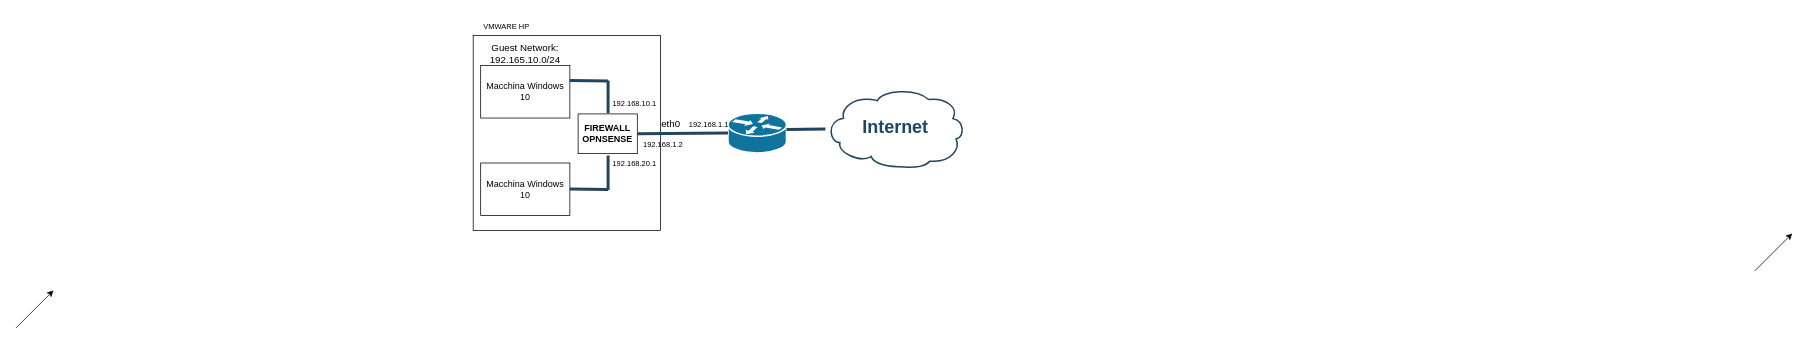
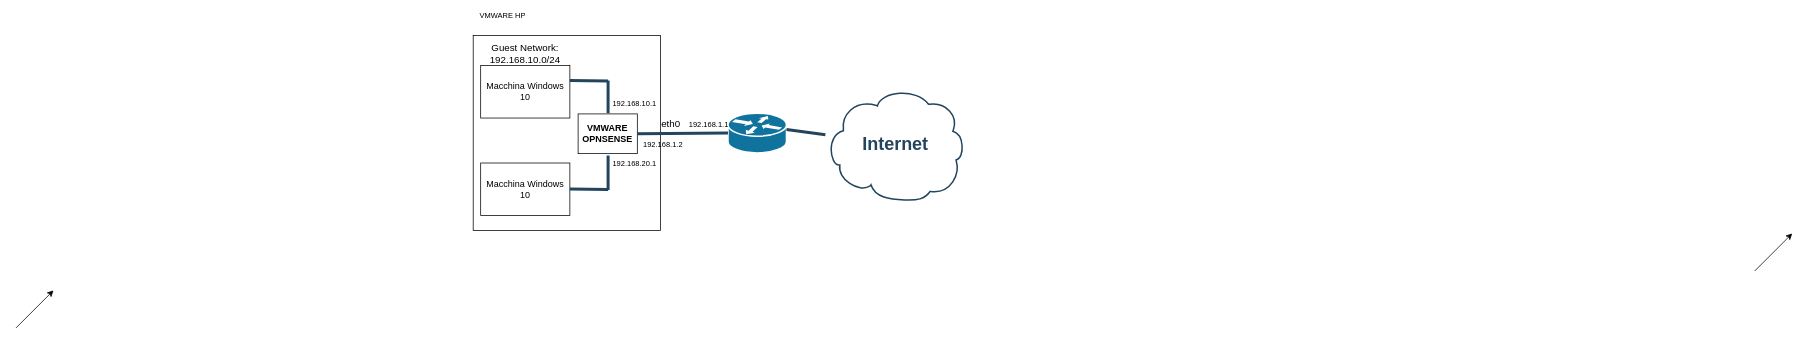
  <mxCell id="0" />
  <mxCell id="1" parent="0" />
  <mxCell id="2" value="" style="shape=mxgraph.cisco.routers.router;html=1;dashed=0;fillColor=#10739E;strokeColor=#ffffff;strokeWidth=2;verticalLabelPosition=bottom;verticalAlign=top;fontFamily=Helvetica;fontSize=36;fontColor=#FFB366" parent="1" vertex="1"><mxGeometry x="970" y="150.5" width="78" height="53" as="geometry" /></mxCell>
  <mxCell id="3" value="" style="elbow=horizontal;endArrow=none;html=1;strokeColor=#23445D;endFill=0;strokeWidth=4;rounded=1" parent="1" source="4" edge="1"><mxGeometry width="100" height="100" relative="1" as="geometry"><mxPoint x="1180" y="174.668" as="sourcePoint" /><mxPoint x="1048" y="172.328" as="targetPoint" /></mxGeometry></mxCell>
- <mxCell id="4" value="Internet" style="shape=mxgraph.cisco.storage.cloud;html=1;dashed=0;strokeColor=#23445D;fillColor=#ffffff;strokeWidth=2;fontFamily=Helvetica;fontSize=24;fontColor=#23445D;align=center;fontStyle=1" parent="1" vertex="1"><mxGeometry x="1100" y="117" width="186" height="106" as="geometry" /></mxCell>
+ <mxCell id="4" value="Internet" style="shape=mxgraph.cisco.storage.cloud;html=1;dashed=0;strokeColor=#23445D;fillColor=#ffffff;strokeWidth=2;fontFamily=Helvetica;fontSize=24;fontColor=#23445D;align=center;fontStyle=1" parent="1" vertex="1"><mxGeometry x="1100" y="117" width="186" height="150" as="geometry" /></mxCell>
  <mxCell id="5" value="" style="rounded=0;whiteSpace=wrap;html=1;" parent="1" vertex="1"><mxGeometry x="630" y="47" width="250" height="260" as="geometry" /></mxCell>
  <mxCell id="6" value="Macchina Windows 10" style="rounded=0;whiteSpace=wrap;html=1;" parent="1" vertex="1"><mxGeometry x="640" y="87" width="119" height="70" as="geometry" /></mxCell>
- <mxCell id="7" value="Guest Network: 192.165.10.0/24" style="text;html=1;strokeColor=none;fillColor=none;align=center;verticalAlign=middle;whiteSpace=wrap;rounded=0;fontSize=13;" parent="1" vertex="1"><mxGeometry x="630" y="57" width="139" height="27" as="geometry" /></mxCell>
+ <mxCell id="7" value="Guest Network: 192.168.10.0/24" style="text;html=1;strokeColor=none;fillColor=none;align=center;verticalAlign=middle;whiteSpace=wrap;rounded=0;fontSize=13;" parent="1" vertex="1"><mxGeometry x="630" y="57" width="139" height="27" as="geometry" /></mxCell>
  <mxCell id="8" value="Macchina Windows 10" style="rounded=0;whiteSpace=wrap;html=1;" parent="1" vertex="1"><mxGeometry x="640" y="217" width="119" height="70" as="geometry" /></mxCell>
- <mxCell id="9" value="&lt;b&gt;FIREWALL&lt;br&gt;OPNSENSE&lt;/b&gt;" style="rounded=0;whiteSpace=wrap;html=1;" parent="1" vertex="1"><mxGeometry x="770" y="151.5" width="79" height="53" as="geometry" /></mxCell>
+ <mxCell id="9" value="&lt;b&gt;VMWARE&lt;br&gt;OPNSENSE&lt;/b&gt;" style="rounded=0;whiteSpace=wrap;html=1;" parent="1" vertex="1"><mxGeometry x="770" y="151.5" width="79" height="53" as="geometry" /></mxCell>
  <mxCell id="10" value="" style="elbow=horizontal;endArrow=none;html=1;strokeColor=#23445D;endFill=0;strokeWidth=4;rounded=1;exitX=0;exitY=0.5;exitDx=0;exitDy=0;exitPerimeter=0;entryX=1;entryY=0.5;entryDx=0;entryDy=0;" parent="1" source="2" target="9" edge="1"><mxGeometry width="100" height="100" relative="1" as="geometry"><mxPoint x="1100" y="182.693" as="sourcePoint" /><mxPoint x="880" y="174" as="targetPoint" /></mxGeometry></mxCell>
  <mxCell id="11" value="eth0" style="text;html=1;strokeColor=none;fillColor=none;align=center;verticalAlign=middle;whiteSpace=wrap;rounded=0;fontSize=13;" parent="1" vertex="1"><mxGeometry x="878" y="150.5" width="32" height="27" as="geometry" /></mxCell>
  <mxCell id="12" value="" style="elbow=horizontal;endArrow=none;html=1;strokeColor=#23445D;endFill=0;strokeWidth=4;rounded=1;" parent="1" edge="1"><mxGeometry width="100" height="100" relative="1" as="geometry"><mxPoint x="810" y="107.5" as="sourcePoint" /><mxPoint x="759" y="107" as="targetPoint" /></mxGeometry></mxCell>
  <mxCell id="13" value="" style="elbow=horizontal;endArrow=none;html=1;strokeColor=#23445D;endFill=0;strokeWidth=4;rounded=1;" parent="1" edge="1"><mxGeometry width="100" height="100" relative="1" as="geometry"><mxPoint x="810" y="252.21" as="sourcePoint" /><mxPoint x="759" y="251.71" as="targetPoint" /></mxGeometry></mxCell>
  <mxCell id="14" value="" style="edgeStyle=elbowEdgeStyle;elbow=horizontal;endArrow=none;html=1;strokeColor=#23445D;endFill=0;strokeWidth=4;rounded=1" parent="1" edge="1"><mxGeometry width="100" height="100" relative="1" as="geometry"><mxPoint x="810" y="207" as="sourcePoint" /><mxPoint x="810.278" y="253.083" as="targetPoint" /></mxGeometry></mxCell>
  <mxCell id="15" value="" style="edgeStyle=elbowEdgeStyle;elbow=horizontal;endArrow=none;html=1;strokeColor=#23445D;endFill=0;strokeWidth=4;rounded=1" parent="1" edge="1"><mxGeometry width="100" height="100" relative="1" as="geometry"><mxPoint x="810" y="107" as="sourcePoint" /><mxPoint x="810.278" y="150.503" as="targetPoint" /></mxGeometry></mxCell>
  <mxCell id="16" value="&lt;font style=&quot;font-size: 10px;&quot;&gt;192.168.10.1&lt;/font&gt;" style="text;html=1;strokeColor=none;fillColor=none;align=center;verticalAlign=middle;whiteSpace=wrap;rounded=0;fontSize=13;" parent="1" vertex="1"><mxGeometry x="811" y="123.5" width="69" height="27" as="geometry" /></mxCell>
  <mxCell id="17" value="&lt;font style=&quot;font-size: 10px;&quot;&gt;192.168.20.1&lt;/font&gt;" style="text;html=1;strokeColor=none;fillColor=none;align=center;verticalAlign=middle;whiteSpace=wrap;rounded=0;fontSize=13;" parent="1" vertex="1"><mxGeometry x="811" y="203.5" width="69" height="27" as="geometry" /></mxCell>
- <mxCell id="18" value="&lt;span style=&quot;font-size: 10px;&quot;&gt;VMWARE HP&lt;/span&gt;" style="text;html=1;strokeColor=none;fillColor=none;align=center;verticalAlign=middle;whiteSpace=wrap;rounded=0;fontSize=13;" parent="1" vertex="1"><mxGeometry x="640" y="20" width="69" height="27" as="geometry" /></mxCell>
+ <mxCell id="18" value="&lt;span style=&quot;font-size: 10px;&quot;&gt;VMWARE HP&lt;/span&gt;" style="text;html=1;strokeColor=none;fillColor=none;align=center;verticalAlign=middle;whiteSpace=wrap;rounded=0;fontSize=13;" parent="1" vertex="1"><mxGeometry x="635" y="5" width="69" height="27" as="geometry" /></mxCell>
  <mxCell id="19" value="&lt;font style=&quot;font-size: 10px;&quot;&gt;192.168.1.2&lt;/font&gt;" style="text;html=1;strokeColor=none;fillColor=none;align=center;verticalAlign=middle;whiteSpace=wrap;rounded=0;fontSize=13;" parent="1" vertex="1"><mxGeometry x="849" y="177.5" width="69" height="27" as="geometry" /></mxCell>
  <mxCell id="20" value="&lt;font style=&quot;font-size: 10px;&quot;&gt;192.168.1.1&lt;/font&gt;" style="text;html=1;strokeColor=none;fillColor=none;align=center;verticalAlign=middle;whiteSpace=wrap;rounded=0;fontSize=13;" parent="1" vertex="1"><mxGeometry x="910" y="150.5" width="69" height="27" as="geometry" /></mxCell>
  <mxCell id="21" value="" style="endArrow=classic;html=1;rounded=0;" edge="1" parent="1"><mxGeometry width="50" height="50" relative="1" as="geometry"><mxPoint x="20" y="437" as="sourcePoint" /><mxPoint x="70" y="387" as="targetPoint" /></mxGeometry></mxCell>
  <mxCell id="22" value="" style="endArrow=classic;html=1;rounded=0;" edge="1" parent="1"><mxGeometry width="50" height="50" relative="1" as="geometry"><mxPoint x="2340" y="361" as="sourcePoint" /><mxPoint x="2390" y="311" as="targetPoint" /></mxGeometry></mxCell>
